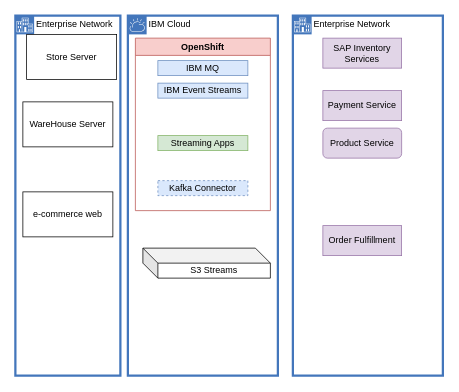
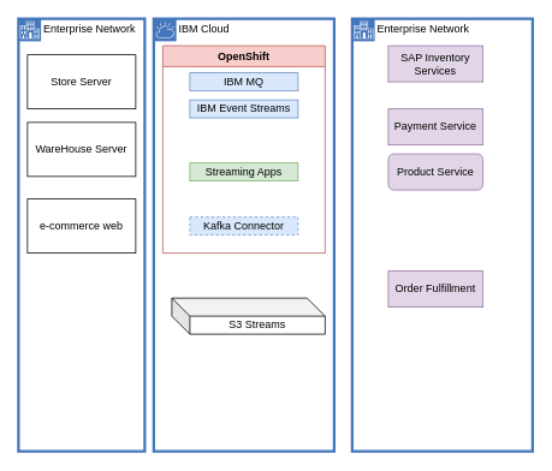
  <mxCell id="0" />
  <mxCell id="1" parent="0" />
  <mxCell id="2" value="Enterprise Network" style="shape=mxgraph.ibm.box;prType=enterprise;fontStyle=0;verticalAlign=top;align=left;spacingLeft=32;spacingTop=4;fillColor=none;rounded=0;whiteSpace=wrap;html=1;strokeColor=#4376BB;strokeWidth=3;dashed=0;container=1;spacing=-4;collapsible=0;expand=0;recursiveResize=0;" vertex="1" parent="1"><mxGeometry x="390" y="20" width="200" height="480" as="geometry" /></mxCell>
  <mxCell id="3" value="SAP Inventory Services" style="rounded=0;whiteSpace=wrap;html=1;fillColor=#e1d5e7;strokeColor=#9673a6;" vertex="1" parent="2"><mxGeometry x="40" y="30" width="105" height="40" as="geometry" /></mxCell>
  <mxCell id="4" value="Payment Service" style="rounded=0;whiteSpace=wrap;html=1;fillColor=#e1d5e7;strokeColor=#9673a6;" vertex="1" parent="2"><mxGeometry x="40" y="100" width="105" height="40" as="geometry" /></mxCell>
  <mxCell id="5" value="Product Service" style="whiteSpace=wrap;html=1;fillColor=#e1d5e7;strokeColor=#9673a6;rounded=1;" vertex="1" parent="2"><mxGeometry x="40" y="150" width="105" height="40" as="geometry" /></mxCell>
  <mxCell id="6" value="Order Fulfillment" style="rounded=0;whiteSpace=wrap;html=1;fillColor=#e1d5e7;strokeColor=#9673a6;" vertex="1" parent="2"><mxGeometry x="40" y="280" width="105" height="40" as="geometry" /></mxCell>
  <mxCell id="7" value="IBM Cloud" style="shape=mxgraph.ibm.box;prType=cloud;fontStyle=0;verticalAlign=top;align=left;spacingLeft=32;spacingTop=4;fillColor=none;rounded=0;whiteSpace=wrap;html=1;strokeColor=#4376BB;strokeWidth=3;dashed=0;container=1;spacing=-4;collapsible=0;expand=0;recursiveResize=0;" vertex="1" parent="1"><mxGeometry x="170" y="20" width="200" height="480" as="geometry" /></mxCell>
  <mxCell id="8" value="OpenShift" style="swimlane;fillColor=#f8cecc;strokeColor=#b85450;" vertex="1" parent="7"><mxGeometry x="10" y="30" width="180" height="230" as="geometry" /></mxCell>
  <mxCell id="9" value="IBM MQ" style="rounded=0;whiteSpace=wrap;html=1;fillColor=#dae8fc;strokeColor=#6c8ebf;" vertex="1" parent="8"><mxGeometry x="30" y="30" width="120" height="20" as="geometry" /></mxCell>
  <mxCell id="10" value="IBM Event Streams" style="rounded=0;whiteSpace=wrap;html=1;fillColor=#dae8fc;strokeColor=#6c8ebf;" vertex="1" parent="8"><mxGeometry x="30" y="60" width="120" height="20" as="geometry" /></mxCell>
  <mxCell id="11" value="Streaming Apps" style="rounded=0;whiteSpace=wrap;html=1;fillColor=#d5e8d4;strokeColor=#82b366;" vertex="1" parent="8"><mxGeometry x="30" y="130" width="120" height="20" as="geometry" /></mxCell>
  <mxCell id="12" value="Kafka Connector" style="rounded=0;whiteSpace=wrap;html=1;fillColor=#dae8fc;strokeColor=#6c8ebf;dashed=1;" vertex="1" parent="8"><mxGeometry x="30" y="190" width="120" height="20" as="geometry" /></mxCell>
  <mxCell id="13" value="S3 Streams" style="shape=cube;whiteSpace=wrap;html=1;boundedLbl=1;backgroundOutline=1;darkOpacity=0.05;darkOpacity2=0.1;" vertex="1" parent="7"><mxGeometry x="20" y="310" width="170" height="40" as="geometry" /></mxCell>
  <mxCell id="14" value="Enterprise Network" style="shape=mxgraph.ibm.box;prType=enterprise;fontStyle=0;verticalAlign=top;align=left;spacingLeft=32;spacingTop=4;fillColor=none;rounded=0;whiteSpace=wrap;html=1;strokeColor=#4376BB;strokeWidth=3;dashed=0;container=1;spacing=-4;collapsible=0;expand=0;recursiveResize=0;" vertex="1" parent="1"><mxGeometry x="20" y="20" width="140" height="480" as="geometry" /></mxCell>
- <mxCell id="15" value="Store Server" style="rounded=0;whiteSpace=wrap;html=1;" vertex="1" parent="14"><mxGeometry x="15" y="25" width="120" height="60" as="geometry" /></mxCell>
+ <mxCell id="15" value="Store Server" style="rounded=0;whiteSpace=wrap;html=1;" vertex="1" parent="14"><mxGeometry x="10" y="40" width="120" height="60" as="geometry" /></mxCell>
  <mxCell id="16" value="WareHouse Server" style="rounded=0;whiteSpace=wrap;html=1;" vertex="1" parent="14"><mxGeometry x="10" y="115" width="120" height="60" as="geometry" /></mxCell>
- <mxCell id="17" value="e-commerce web" style="rounded=0;whiteSpace=wrap;html=1;" vertex="1" parent="14"><mxGeometry x="10" y="235" width="120" height="60" as="geometry" /></mxCell>
+ <mxCell id="17" value="e-commerce web" style="rounded=0;whiteSpace=wrap;html=1;" vertex="1" parent="14"><mxGeometry x="10" y="200" width="120" height="60" as="geometry" /></mxCell>
